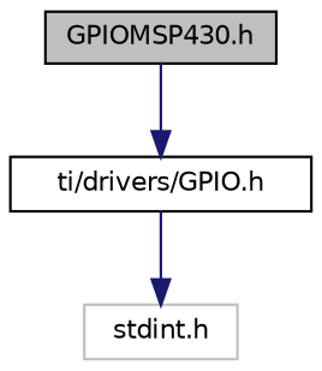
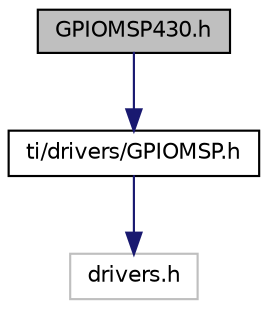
  digraph {
    node [color=black fillcolor=white fontname=Helvetica fontsize=10 shape=record style=filled]
    edge [color=midnightblue fontname=Helvetica fontsize=10 labelfontname=Helvetica labelfontsize=10 style=solid]
    n1 [fillcolor=grey75 fontcolor=black height=0.2 label="GPIOMSP430.h" width=0.4]
-   n2 [height=0.2 label="ti/drivers/GPIO.h" width=0.4]
-   n3 [color=grey75 height=0.2 label="stdint.h" width=0.4]
+   n2 [height=0.2 label="ti/drivers/GPIOMSP.h" width=0.4]
+   n3 [color=grey75 height=0.2 label="drivers.h" width=0.4]
    n1 -> n2
    n2 -> n3
  }
